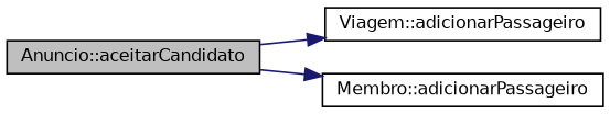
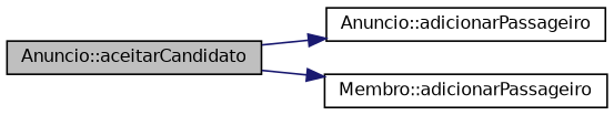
  digraph {
    rankdir=LR
    node [color=black fillcolor=white fontname=Helvetica fontsize=10 shape=record style=filled]
    edge [color=midnightblue fontname=Helvetica fontsize=10 labelfontname=Helvetica labelfontsize=10 style=solid]
    n1 [fillcolor=grey75 fontcolor=black height=0.2 label="Anuncio::aceitarCandidato" width=0.4]
-   n2 [height=0.2 label="Viagem::adicionarPassageiro" width=0.4]
+   n2 [height=0.2 label="Anuncio::adicionarPassageiro" width=0.4]
    n3 [height=0.2 label="Membro::adicionarPassageiro" width=0.4]
    n1 -> n2
    n1 -> n3
  }
